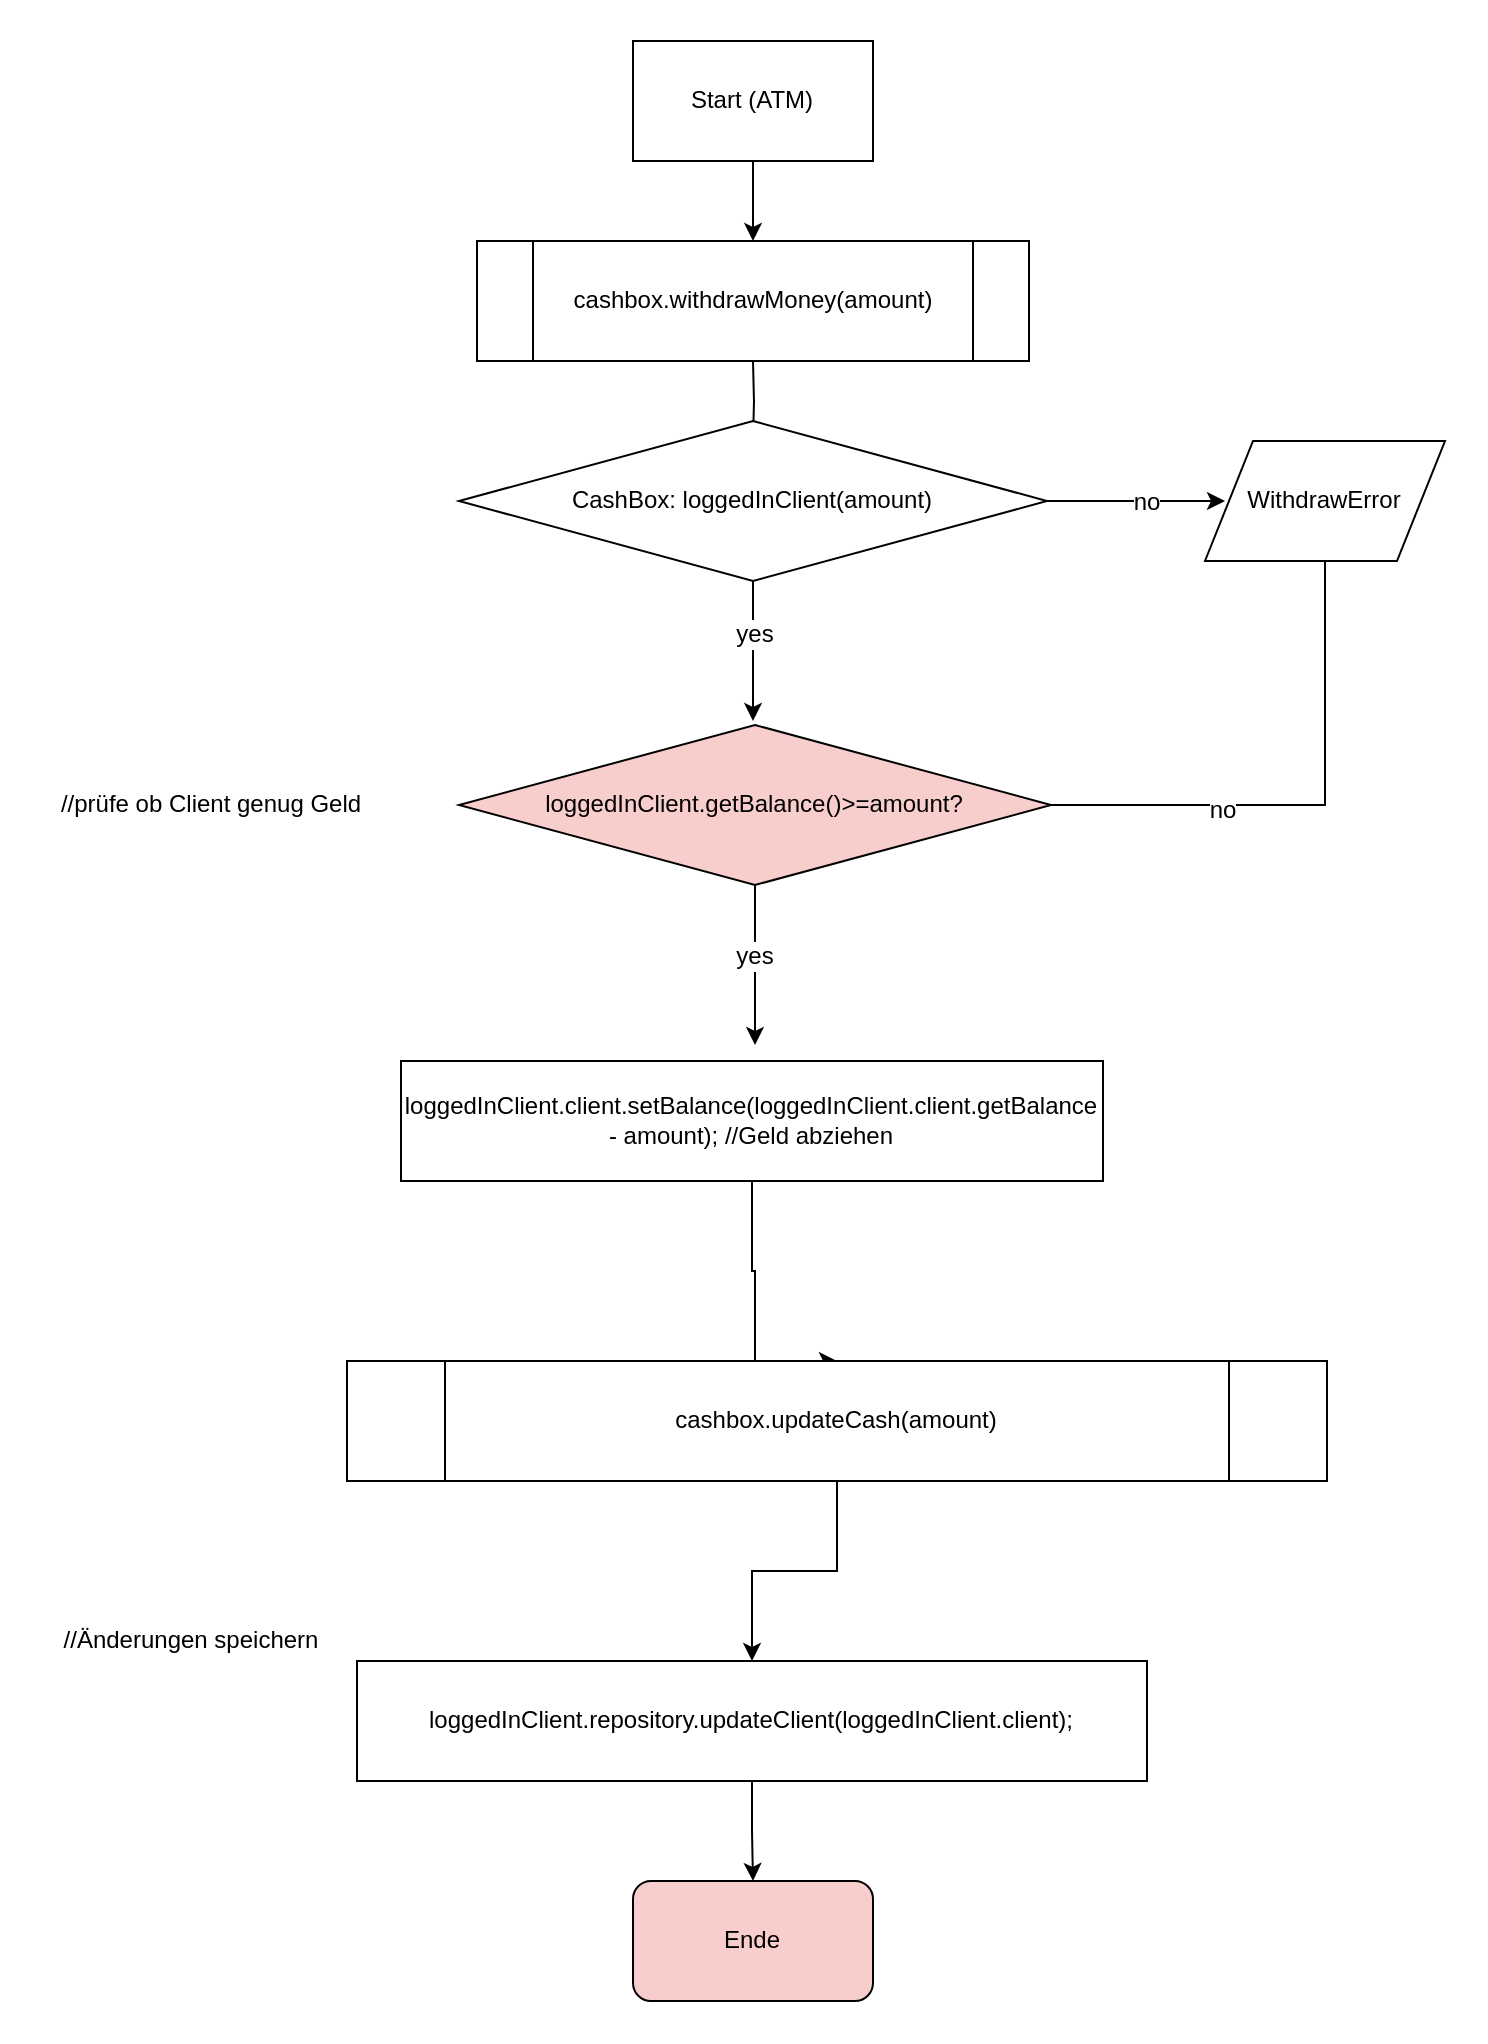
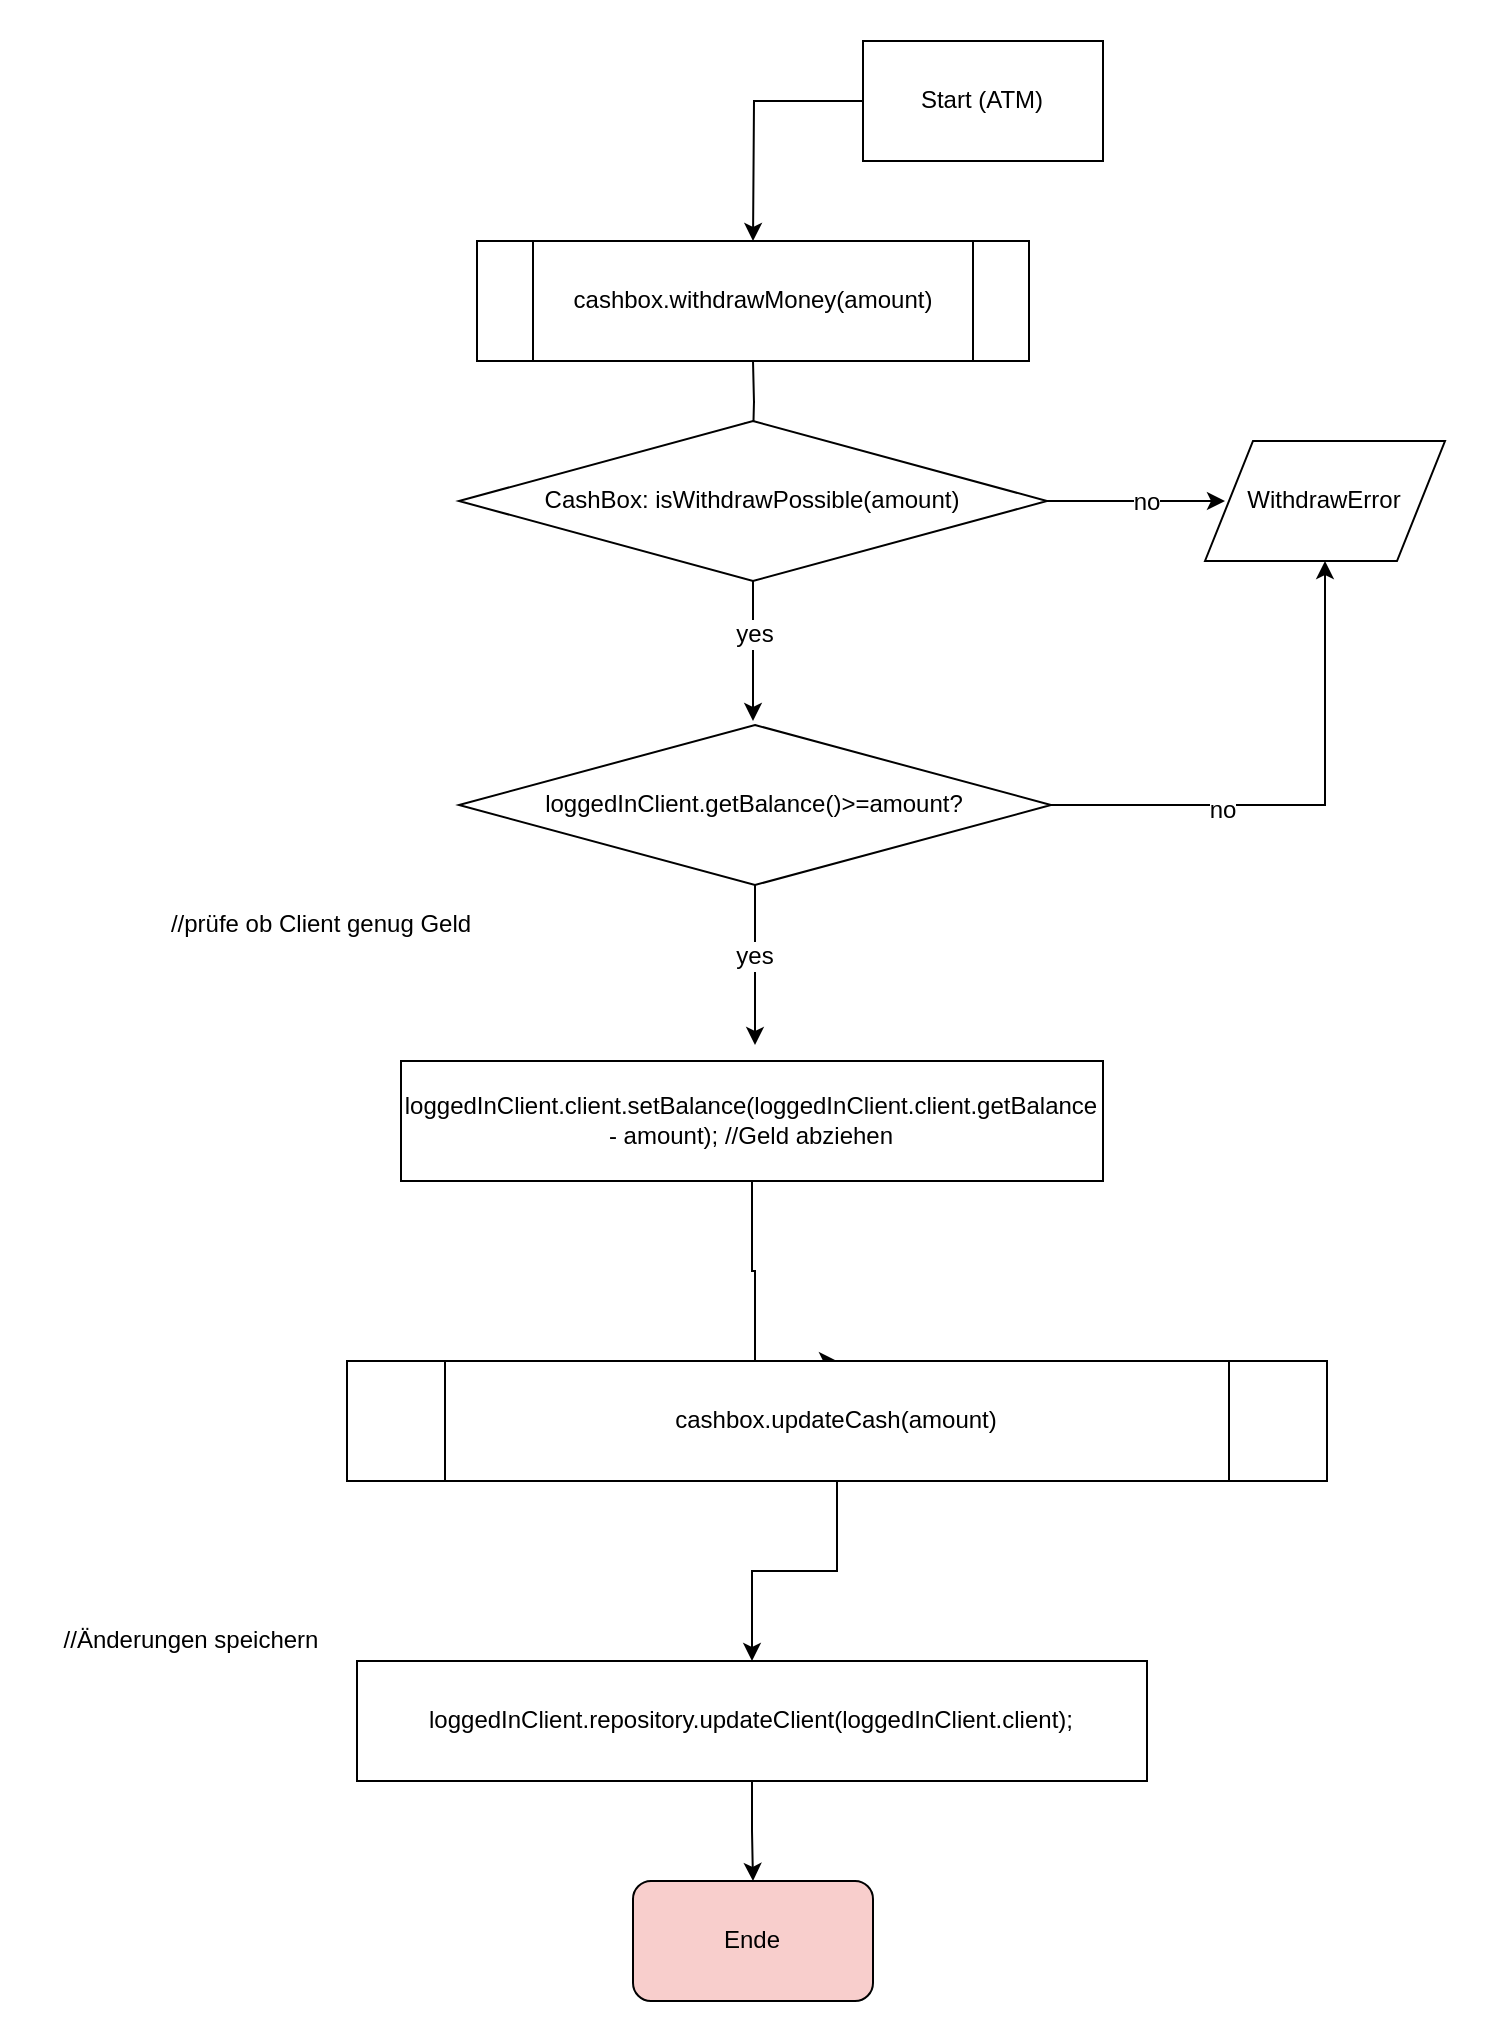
  <mxCell id="0" />
  <mxCell id="1" parent="0" />
  <mxCell id="2" value="" style="edgeStyle=orthogonalEdgeStyle;rounded=0;orthogonalLoop=1;jettySize=auto;html=1;" edge="1" parent="1" source="3"><mxGeometry relative="1" as="geometry"><mxPoint x="376" y="120" as="targetPoint" /></mxGeometry></mxCell>
- <mxCell id="3" value="&lt;div&gt;Start (ATM)&lt;br&gt;&lt;/div&gt;" style="rounded=0;whiteSpace=wrap;html=1;" vertex="1" parent="1"><mxGeometry x="316" y="20" width="120" height="60" as="geometry" /></mxCell>
+ <mxCell id="3" value="&lt;div&gt;Start (ATM)&lt;br&gt;&lt;/div&gt;" style="rounded=0;whiteSpace=wrap;html=1;" vertex="1" parent="1"><mxGeometry x="431" y="20" width="120" height="60" as="geometry" /></mxCell>
  <mxCell id="4" value="" style="edgeStyle=orthogonalEdgeStyle;rounded=0;orthogonalLoop=1;jettySize=auto;html=1;" edge="1" parent="1"><mxGeometry relative="1" as="geometry"><mxPoint x="376" y="180" as="sourcePoint" /><mxPoint x="376" y="220" as="targetPoint" /></mxGeometry></mxCell>
  <mxCell id="5" value="" style="edgeStyle=orthogonalEdgeStyle;rounded=0;orthogonalLoop=1;jettySize=auto;html=1;" edge="1" parent="1"><mxGeometry relative="1" as="geometry"><mxPoint x="376" y="280" as="sourcePoint" /><mxPoint x="376" y="360" as="targetPoint" /></mxGeometry></mxCell>
  <mxCell id="6" value="yes" style="text;html=1;align=center;verticalAlign=middle;resizable=0;points=[];labelBackgroundColor=#ffffff;" vertex="1" connectable="0" parent="5"><mxGeometry x="-0.1" relative="1" as="geometry"><mxPoint as="offset" /></mxGeometry></mxCell>
  <mxCell id="7" value="" style="edgeStyle=orthogonalEdgeStyle;rounded=0;orthogonalLoop=1;jettySize=auto;html=1;" edge="1" parent="1"><mxGeometry relative="1" as="geometry"><mxPoint x="469" y="250" as="sourcePoint" /><mxPoint x="612" y="250" as="targetPoint" /></mxGeometry></mxCell>
  <mxCell id="8" value="&lt;div&gt;no&lt;/div&gt;" style="text;html=1;align=center;verticalAlign=middle;resizable=0;points=[];labelBackgroundColor=#ffffff;" vertex="1" connectable="0" parent="7"><mxGeometry x="-0.2" y="3" relative="1" as="geometry"><mxPoint x="46" y="3" as="offset" /></mxGeometry></mxCell>
  <mxCell id="9" value="cashbox.withdrawMoney(amount)" style="shape=process;whiteSpace=wrap;html=1;backgroundOutline=1;" vertex="1" parent="1"><mxGeometry x="238" y="120" width="276" height="60" as="geometry" /></mxCell>
- <mxCell id="10" value="CashBox: loggedInClient(amount)" style="rhombus;whiteSpace=wrap;html=1;" vertex="1" parent="1"><mxGeometry x="229" y="210" width="294" height="80" as="geometry" /></mxCell>
+ <mxCell id="10" value="CashBox: isWithdrawPossible(amount)" style="rhombus;whiteSpace=wrap;html=1;" vertex="1" parent="1"><mxGeometry x="229" y="210" width="294" height="80" as="geometry" /></mxCell>
  <mxCell id="11" value="WithdrawError" style="shape=parallelogram;perimeter=parallelogramPerimeter;whiteSpace=wrap;html=1;" vertex="1" parent="1"><mxGeometry x="602" y="220" width="120" height="60" as="geometry" /></mxCell>
  <mxCell id="12" value="" style="edgeStyle=orthogonalEdgeStyle;rounded=0;orthogonalLoop=1;jettySize=auto;html=1;entryX=0.5;entryY=0;entryDx=0;entryDy=0;" edge="1" parent="1" source="13" target="21"><mxGeometry relative="1" as="geometry"><mxPoint x="375.5" y="670" as="targetPoint" /><Array as="points"><mxPoint x="376" y="635" /><mxPoint x="377" y="635" /></Array></mxGeometry></mxCell>
  <mxCell id="13" value="loggedInClient.client.setBalance(loggedInClient.client.getBalance - amount); //Geld abziehen" style="rounded=0;whiteSpace=wrap;html=1;" vertex="1" parent="1"><mxGeometry x="200" y="530" width="351" height="60" as="geometry" /></mxCell>
- <mxCell id="14" value="//prüfe ob Client genug Geld" style="text;html=1;align=center;verticalAlign=middle;resizable=0;points=[];autosize=1;" vertex="1" parent="1"><mxGeometry x="20" y="392" width="170" height="20" as="geometry" /></mxCell>
+ <mxCell id="14" value="//prüfe ob Client genug Geld" style="text;html=1;align=center;verticalAlign=middle;resizable=0;points=[];autosize=1;" vertex="1" parent="1"><mxGeometry x="75" y="452" width="170" height="20" as="geometry" /></mxCell>
  <mxCell id="15" value="" style="edgeStyle=orthogonalEdgeStyle;rounded=0;orthogonalLoop=1;jettySize=auto;html=1;" edge="1" parent="1" source="19"><mxGeometry relative="1" as="geometry"><mxPoint x="377" y="522" as="targetPoint" /></mxGeometry></mxCell>
  <mxCell id="16" value="yes" style="text;html=1;align=center;verticalAlign=middle;resizable=0;points=[];labelBackgroundColor=#ffffff;" vertex="1" connectable="0" parent="15"><mxGeometry x="-0.125" y="-1" relative="1" as="geometry"><mxPoint as="offset" /></mxGeometry></mxCell>
- <mxCell id="17" value="" style="edgeStyle=orthogonalEdgeStyle;rounded=0;orthogonalLoop=1;jettySize=auto;html=1;entryX=0.5;entryY=1;entryDx=0;entryDy=0;endArrow=none;" edge="1" parent="1" source="19" target="11"><mxGeometry relative="1" as="geometry"><mxPoint x="605" y="402" as="targetPoint" /></mxGeometry></mxCell>
+ <mxCell id="17" value="" style="edgeStyle=orthogonalEdgeStyle;rounded=0;orthogonalLoop=1;jettySize=auto;html=1;entryX=0.5;entryY=1;entryDx=0;entryDy=0;" edge="1" parent="1" source="19" target="11"><mxGeometry relative="1" as="geometry"><mxPoint x="605" y="402" as="targetPoint" /></mxGeometry></mxCell>
  <mxCell id="18" value="no" style="text;html=1;align=center;verticalAlign=middle;resizable=0;points=[];labelBackgroundColor=#ffffff;" vertex="1" connectable="0" parent="17"><mxGeometry x="-0.344" y="-2" relative="1" as="geometry"><mxPoint as="offset" /></mxGeometry></mxCell>
- <mxCell id="19" value="loggedInClient.getBalance()&amp;gt;=amount?" style="rhombus;whiteSpace=wrap;html=1;fillColor=#f8cecc;" vertex="1" parent="1"><mxGeometry x="229" y="362" width="296" height="80" as="geometry" /></mxCell>
+ <mxCell id="19" value="loggedInClient.getBalance()&amp;gt;=amount?" style="rhombus;whiteSpace=wrap;html=1;" vertex="1" parent="1"><mxGeometry x="229" y="362" width="296" height="80" as="geometry" /></mxCell>
  <mxCell id="20" value="" style="edgeStyle=orthogonalEdgeStyle;rounded=0;orthogonalLoop=1;jettySize=auto;html=1;" edge="1" parent="1" source="21" target="23"><mxGeometry relative="1" as="geometry" /></mxCell>
  <mxCell id="21" value="cashbox.updateCash(amount)" style="shape=process;whiteSpace=wrap;html=1;backgroundOutline=1;" vertex="1" parent="1"><mxGeometry x="173" y="680" width="490" height="60" as="geometry" /></mxCell>
  <mxCell id="22" value="" style="edgeStyle=orthogonalEdgeStyle;rounded=0;orthogonalLoop=1;jettySize=auto;html=1;" edge="1" parent="1" source="23" target="25"><mxGeometry relative="1" as="geometry" /></mxCell>
  <mxCell id="23" value="loggedInClient.repository.updateClient(loggedInClient.client);" style="rounded=0;whiteSpace=wrap;html=1;" vertex="1" parent="1"><mxGeometry x="178" y="830" width="395" height="60" as="geometry" /></mxCell>
  <mxCell id="24" value="//Änderungen speichern" style="text;html=1;align=center;verticalAlign=middle;resizable=0;points=[];autosize=1;" vertex="1" parent="1"><mxGeometry x="25" y="810" width="140" height="20" as="geometry" /></mxCell>
  <mxCell id="25" value="Ende" style="rounded=1;whiteSpace=wrap;html=1;fillColor=#f8cecc;" vertex="1" parent="1"><mxGeometry x="316" y="940" width="120" height="60" as="geometry" /></mxCell>
